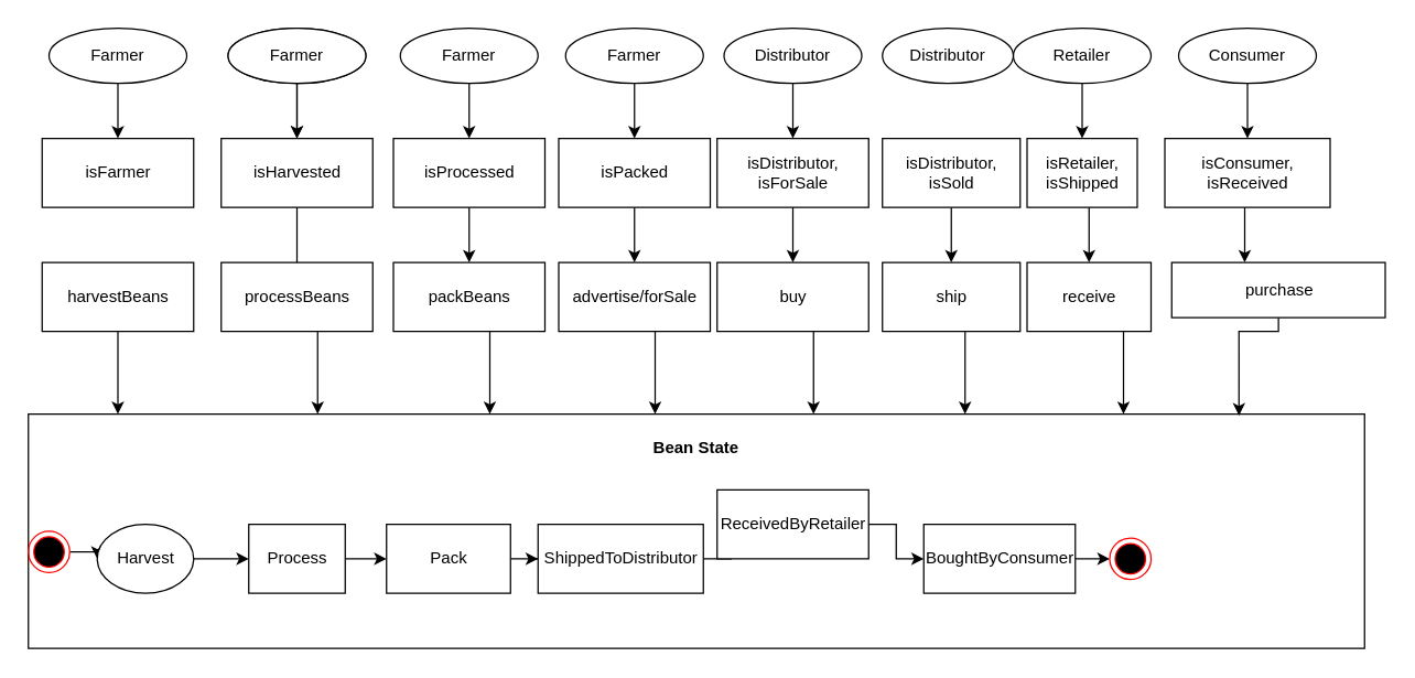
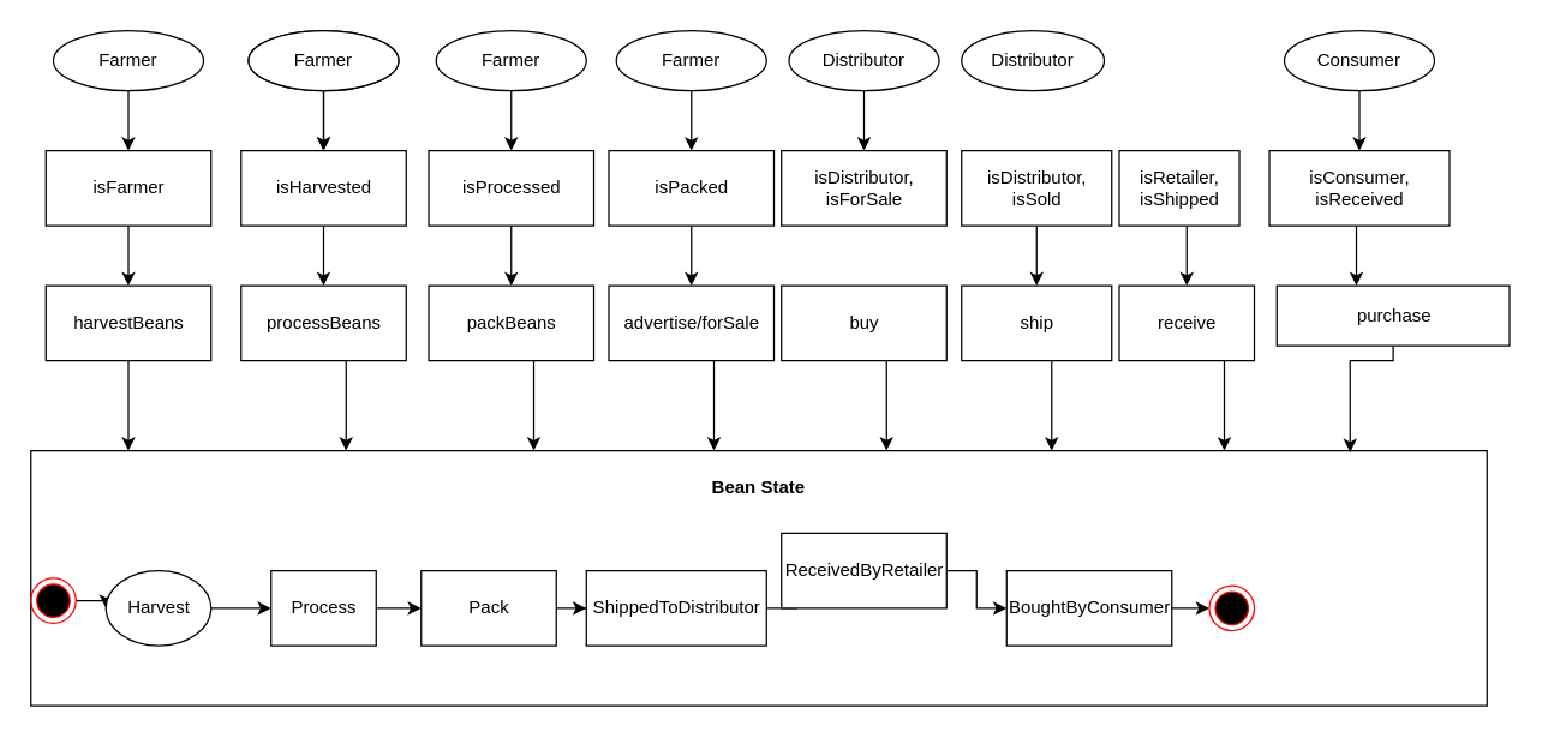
  <mxCell id="0" />
  <mxCell id="1" parent="0" />
  <mxCell id="2" value="&lt;p style=&quot;margin: 0px ; margin-top: 4px ; text-align: center&quot;&gt;&lt;br&gt;&lt;b&gt;Bean State&lt;/b&gt;&lt;/p&gt;" style="verticalAlign=top;align=left;overflow=fill;fontSize=12;fontFamily=Helvetica;html=1;" parent="1" vertex="1"><mxGeometry x="20" y="300" width="970" height="170" as="geometry" /></mxCell>
  <mxCell id="3" value="" style="edgeStyle=orthogonalEdgeStyle;rounded=0;orthogonalLoop=1;jettySize=auto;html=1;" parent="1" source="4" target="6" edge="1"><mxGeometry relative="1" as="geometry" /></mxCell>
  <mxCell id="4" value="" style="ellipse;html=1;shape=endState;fillColor=#000000;strokeColor=#ff0000;direction=south;" parent="1" vertex="1"><mxGeometry x="20" y="385" width="30" height="30" as="geometry" /></mxCell>
  <mxCell id="5" value="" style="edgeStyle=orthogonalEdgeStyle;rounded=0;orthogonalLoop=1;jettySize=auto;html=1;" parent="1" source="6" target="8" edge="1"><mxGeometry relative="1" as="geometry" /></mxCell>
  <mxCell id="6" value="Harvest" style="ellipse;html=1;" parent="1" vertex="1"><mxGeometry x="70" y="380" width="70" height="50" as="geometry" /></mxCell>
  <mxCell id="7" value="" style="edgeStyle=orthogonalEdgeStyle;rounded=0;orthogonalLoop=1;jettySize=auto;html=1;" parent="1" source="8" target="10" edge="1"><mxGeometry relative="1" as="geometry" /></mxCell>
  <mxCell id="8" value="Process" style="html=1;" parent="1" vertex="1"><mxGeometry x="180" y="380" width="70" height="50" as="geometry" /></mxCell>
  <mxCell id="9" value="" style="edgeStyle=orthogonalEdgeStyle;rounded=0;orthogonalLoop=1;jettySize=auto;html=1;" parent="1" source="10" target="12" edge="1"><mxGeometry relative="1" as="geometry" /></mxCell>
  <mxCell id="10" value="Pack" style="html=1;" parent="1" vertex="1"><mxGeometry x="280" y="380" width="90" height="50" as="geometry" /></mxCell>
  <mxCell id="11" value="" style="edgeStyle=orthogonalEdgeStyle;rounded=0;orthogonalLoop=1;jettySize=auto;html=1;" parent="1" source="12" target="14" edge="1"><mxGeometry relative="1" as="geometry" /></mxCell>
  <mxCell id="12" value="ShippedToDistributor" style="html=1;" parent="1" vertex="1"><mxGeometry x="390" y="380" width="120" height="50" as="geometry" /></mxCell>
  <mxCell id="13" value="" style="edgeStyle=orthogonalEdgeStyle;rounded=0;orthogonalLoop=1;jettySize=auto;html=1;" parent="1" source="14" target="16" edge="1"><mxGeometry relative="1" as="geometry" /></mxCell>
  <mxCell id="14" value="ReceivedByRetailer" style="html=1;" parent="1" vertex="1"><mxGeometry x="520" y="355" width="110" height="50" as="geometry" /></mxCell>
  <mxCell id="15" value="" style="edgeStyle=orthogonalEdgeStyle;rounded=0;orthogonalLoop=1;jettySize=auto;html=1;" parent="1" source="16" target="17" edge="1"><mxGeometry relative="1" as="geometry" /></mxCell>
  <mxCell id="16" value="BoughtByConsumer" style="html=1;" parent="1" vertex="1"><mxGeometry x="670" y="380" width="110" height="50" as="geometry" /></mxCell>
  <mxCell id="17" value="" style="ellipse;html=1;shape=endState;fillColor=#000000;strokeColor=#ff0000;direction=south;" parent="1" vertex="1"><mxGeometry x="805" y="390" width="30" height="30" as="geometry" /></mxCell>
  <mxCell id="18" value="" style="edgeStyle=orthogonalEdgeStyle;rounded=0;orthogonalLoop=1;jettySize=auto;html=1;" parent="1" source="19" target="21" edge="1"><mxGeometry relative="1" as="geometry" /></mxCell>
  <mxCell id="19" value="Farmer" style="ellipse;whiteSpace=wrap;html=1;align=center;" parent="1" vertex="1"><mxGeometry x="35" y="20" width="100" height="40" as="geometry" /></mxCell>
+ <mxCell id="20" value="" style="edgeStyle=orthogonalEdgeStyle;rounded=0;orthogonalLoop=1;jettySize=auto;html=1;" parent="1" source="21" target="23" edge="1"><mxGeometry relative="1" as="geometry" /></mxCell>
  <mxCell id="21" value="isFarmer" style="html=1;" parent="1" vertex="1"><mxGeometry x="30" y="100" width="110" height="50" as="geometry" /></mxCell>
  <mxCell id="22" value="" style="edgeStyle=orthogonalEdgeStyle;rounded=0;orthogonalLoop=1;jettySize=auto;html=1;" parent="1" source="23" target="2" edge="1"><mxGeometry relative="1" as="geometry"><Array as="points"><mxPoint x="85" y="300" /><mxPoint x="85" y="300" /></Array></mxGeometry></mxCell>
  <mxCell id="23" value="harvestBeans" style="html=1;" parent="1" vertex="1"><mxGeometry x="30" y="190" width="110" height="50" as="geometry" /></mxCell>
  <mxCell id="24" value="" style="edgeStyle=orthogonalEdgeStyle;rounded=0;orthogonalLoop=1;jettySize=auto;html=1;" parent="1" source="25" target="27" edge="1"><mxGeometry relative="1" as="geometry" /></mxCell>
  <mxCell id="25" value="Farmer" style="ellipse;whiteSpace=wrap;html=1;align=center;" parent="1" vertex="1"><mxGeometry x="165" y="20" width="100" height="40" as="geometry" /></mxCell>
- <mxCell id="26" value="" style="edgeStyle=orthogonalEdgeStyle;rounded=0;orthogonalLoop=1;jettySize=auto;html=1;endArrow=none;" parent="1" source="27" target="29" edge="1"><mxGeometry relative="1" as="geometry" /></mxCell>
+ <mxCell id="26" value="" style="edgeStyle=orthogonalEdgeStyle;rounded=0;orthogonalLoop=1;jettySize=auto;html=1;" parent="1" source="27" target="29" edge="1"><mxGeometry relative="1" as="geometry" /></mxCell>
  <mxCell id="27" value="isHarvested" style="html=1;" parent="1" vertex="1"><mxGeometry x="160" y="100" width="110" height="50" as="geometry" /></mxCell>
  <mxCell id="28" value="" style="edgeStyle=orthogonalEdgeStyle;rounded=0;orthogonalLoop=1;jettySize=auto;html=1;" parent="1" source="29" target="2" edge="1"><mxGeometry relative="1" as="geometry"><Array as="points"><mxPoint x="230" y="290" /><mxPoint x="230" y="290" /></Array></mxGeometry></mxCell>
  <mxCell id="29" value="processBeans" style="html=1;" parent="1" vertex="1"><mxGeometry x="160" y="190" width="110" height="50" as="geometry" /></mxCell>
  <mxCell id="30" value="Farmer" style="ellipse;whiteSpace=wrap;html=1;align=center;" parent="1" vertex="1"><mxGeometry x="165" y="20" width="100" height="40" as="geometry" /></mxCell>
  <mxCell id="31" value="" style="edgeStyle=orthogonalEdgeStyle;rounded=0;orthogonalLoop=1;jettySize=auto;html=1;" parent="1" source="30" edge="1"><mxGeometry relative="1" as="geometry"><mxPoint x="215" y="100" as="targetPoint" /></mxGeometry></mxCell>
  <mxCell id="32" value="" style="edgeStyle=orthogonalEdgeStyle;rounded=0;orthogonalLoop=1;jettySize=auto;html=1;" parent="1" source="33" target="35" edge="1"><mxGeometry relative="1" as="geometry" /></mxCell>
  <mxCell id="33" value="isProcessed" style="html=1;" parent="1" vertex="1"><mxGeometry x="285" y="100" width="110" height="50" as="geometry" /></mxCell>
  <mxCell id="34" value="" style="edgeStyle=orthogonalEdgeStyle;rounded=0;orthogonalLoop=1;jettySize=auto;html=1;" parent="1" source="35" edge="1"><mxGeometry relative="1" as="geometry"><mxPoint x="355" y="300" as="targetPoint" /><Array as="points"><mxPoint x="355" y="290" /><mxPoint x="355" y="290" /></Array></mxGeometry></mxCell>
  <mxCell id="35" value="packBeans" style="html=1;" parent="1" vertex="1"><mxGeometry x="285" y="190" width="110" height="50" as="geometry" /></mxCell>
  <mxCell id="36" value="Farmer" style="ellipse;whiteSpace=wrap;html=1;align=center;" parent="1" vertex="1"><mxGeometry x="290" y="20" width="100" height="40" as="geometry" /></mxCell>
  <mxCell id="37" value="" style="edgeStyle=orthogonalEdgeStyle;rounded=0;orthogonalLoop=1;jettySize=auto;html=1;" parent="1" source="36" edge="1"><mxGeometry relative="1" as="geometry"><mxPoint x="340" y="100" as="targetPoint" /></mxGeometry></mxCell>
  <mxCell id="38" value="" style="edgeStyle=orthogonalEdgeStyle;rounded=0;orthogonalLoop=1;jettySize=auto;html=1;" parent="1" source="39" target="41" edge="1"><mxGeometry relative="1" as="geometry" /></mxCell>
  <mxCell id="39" value="isPacked" style="html=1;" parent="1" vertex="1"><mxGeometry x="405" y="100" width="110" height="50" as="geometry" /></mxCell>
  <mxCell id="40" value="" style="edgeStyle=orthogonalEdgeStyle;rounded=0;orthogonalLoop=1;jettySize=auto;html=1;" parent="1" source="41" edge="1"><mxGeometry relative="1" as="geometry"><mxPoint x="475" y="300" as="targetPoint" /><Array as="points"><mxPoint x="475" y="290" /><mxPoint x="475" y="290" /></Array></mxGeometry></mxCell>
  <mxCell id="41" value="advertise/forSale" style="html=1;" parent="1" vertex="1"><mxGeometry x="405" y="190" width="110" height="50" as="geometry" /></mxCell>
  <mxCell id="42" value="Farmer" style="ellipse;whiteSpace=wrap;html=1;align=center;" parent="1" vertex="1"><mxGeometry x="410" y="20" width="100" height="40" as="geometry" /></mxCell>
  <mxCell id="43" value="" style="edgeStyle=orthogonalEdgeStyle;rounded=0;orthogonalLoop=1;jettySize=auto;html=1;" parent="1" source="42" edge="1"><mxGeometry relative="1" as="geometry"><mxPoint x="460" y="100" as="targetPoint" /></mxGeometry></mxCell>
- <mxCell id="44" value="" style="edgeStyle=orthogonalEdgeStyle;rounded=0;orthogonalLoop=1;jettySize=auto;html=1;" parent="1" source="45" target="47" edge="1"><mxGeometry relative="1" as="geometry" /></mxCell>
  <mxCell id="45" value="isDistributor, &lt;br&gt;isForSale" style="html=1;" parent="1" vertex="1"><mxGeometry x="520" y="100" width="110" height="50" as="geometry" /></mxCell>
  <mxCell id="46" value="" style="edgeStyle=orthogonalEdgeStyle;rounded=0;orthogonalLoop=1;jettySize=auto;html=1;" parent="1" source="47" edge="1"><mxGeometry relative="1" as="geometry"><mxPoint x="590" y="300" as="targetPoint" /><Array as="points"><mxPoint x="590" y="290" /><mxPoint x="590" y="290" /></Array></mxGeometry></mxCell>
  <mxCell id="47" value="buy" style="html=1;" parent="1" vertex="1"><mxGeometry x="520" y="190" width="110" height="50" as="geometry" /></mxCell>
  <mxCell id="48" value="Distributor" style="ellipse;whiteSpace=wrap;html=1;align=center;" parent="1" vertex="1"><mxGeometry x="525" y="20" width="100" height="40" as="geometry" /></mxCell>
  <mxCell id="49" value="" style="edgeStyle=orthogonalEdgeStyle;rounded=0;orthogonalLoop=1;jettySize=auto;html=1;" parent="1" source="48" edge="1"><mxGeometry relative="1" as="geometry"><mxPoint x="575" y="100" as="targetPoint" /></mxGeometry></mxCell>
  <mxCell id="50" value="" style="edgeStyle=orthogonalEdgeStyle;rounded=0;orthogonalLoop=1;jettySize=auto;html=1;" parent="1" source="51" target="53" edge="1"><mxGeometry relative="1" as="geometry"><Array as="points"><mxPoint x="790" y="160" /><mxPoint x="790" y="160" /></Array></mxGeometry></mxCell>
  <mxCell id="51" value="isRetailer, &lt;br&gt;isShipped" style="html=1;" parent="1" vertex="1"><mxGeometry x="745" y="100" width="80" height="50" as="geometry" /></mxCell>
  <mxCell id="52" value="" style="edgeStyle=orthogonalEdgeStyle;rounded=0;orthogonalLoop=1;jettySize=auto;html=1;" parent="1" source="53" edge="1"><mxGeometry relative="1" as="geometry"><mxPoint x="815" y="300" as="targetPoint" /><Array as="points"><mxPoint x="815" y="290" /><mxPoint x="815" y="290" /></Array></mxGeometry></mxCell>
  <mxCell id="53" value="receive" style="html=1;" parent="1" vertex="1"><mxGeometry x="745" y="190" width="90" height="50" as="geometry" /></mxCell>
- <mxCell id="54" value="Retailer" style="ellipse;whiteSpace=wrap;html=1;align=center;" parent="1" vertex="1"><mxGeometry x="735" y="20" width="100" height="40" as="geometry" /></mxCell>
- <mxCell id="55" value="" style="edgeStyle=orthogonalEdgeStyle;rounded=0;orthogonalLoop=1;jettySize=auto;html=1;entryX=0.5;entryY=0;entryDx=0;entryDy=0;" parent="1" source="54" target="51" edge="1"><mxGeometry relative="1" as="geometry"><mxPoint x="800" y="100" as="targetPoint" /></mxGeometry></mxCell>
  <mxCell id="56" value="" style="edgeStyle=orthogonalEdgeStyle;rounded=0;orthogonalLoop=1;jettySize=auto;html=1;" parent="1" target="59" edge="1"><mxGeometry relative="1" as="geometry"><Array as="points"><mxPoint x="903" y="180" /><mxPoint x="903" y="180" /></Array><mxPoint x="903" y="150" as="sourcePoint" /></mxGeometry></mxCell>
  <mxCell id="57" value="isConsumer, &lt;br&gt;isReceived" style="html=1;" parent="1" vertex="1"><mxGeometry x="845" y="100" width="120" height="50" as="geometry" /></mxCell>
  <mxCell id="58" value="" style="edgeStyle=orthogonalEdgeStyle;rounded=0;orthogonalLoop=1;jettySize=auto;html=1;exitX=0.5;exitY=1;exitDx=0;exitDy=0;entryX=0.906;entryY=0.006;entryDx=0;entryDy=0;entryPerimeter=0;" parent="1" source="59" edge="1" target="2"><mxGeometry relative="1" as="geometry"><mxPoint x="789" y="301" as="targetPoint" /><Array as="points"><mxPoint x="899" y="240" /></Array></mxGeometry></mxCell>
  <mxCell id="59" value="purchase" style="html=1;" parent="1" vertex="1"><mxGeometry x="850" y="190" width="155" height="40" as="geometry" /></mxCell>
  <mxCell id="60" value="Consumer" style="ellipse;whiteSpace=wrap;html=1;align=center;" parent="1" vertex="1"><mxGeometry x="855" y="20" width="100" height="40" as="geometry" /></mxCell>
  <mxCell id="61" value="" style="edgeStyle=orthogonalEdgeStyle;rounded=0;orthogonalLoop=1;jettySize=auto;html=1;" parent="1" source="60" edge="1"><mxGeometry relative="1" as="geometry"><mxPoint x="905" y="100" as="targetPoint" /></mxGeometry></mxCell>
  <mxCell id="62" value="" style="edgeStyle=orthogonalEdgeStyle;rounded=0;orthogonalLoop=1;jettySize=auto;html=1;" edge="1" parent="1" source="63" target="65"><mxGeometry relative="1" as="geometry" /></mxCell>
  <mxCell id="63" value="isDistributor, &lt;br&gt;isSold" style="html=1;" vertex="1" parent="1"><mxGeometry x="640" y="100" width="100" height="50" as="geometry" /></mxCell>
  <mxCell id="64" value="" style="edgeStyle=orthogonalEdgeStyle;rounded=0;orthogonalLoop=1;jettySize=auto;html=1;" edge="1" parent="1" source="65"><mxGeometry relative="1" as="geometry"><mxPoint x="700" y="300" as="targetPoint" /><Array as="points"><mxPoint x="700" y="290" /><mxPoint x="700" y="290" /></Array></mxGeometry></mxCell>
  <mxCell id="65" value="ship" style="html=1;" vertex="1" parent="1"><mxGeometry x="640" y="190" width="100" height="50" as="geometry" /></mxCell>
  <mxCell id="66" value="Distributor" style="ellipse;whiteSpace=wrap;html=1;align=center;" vertex="1" parent="1"><mxGeometry x="640" y="20" width="95" height="40" as="geometry" /></mxCell>
